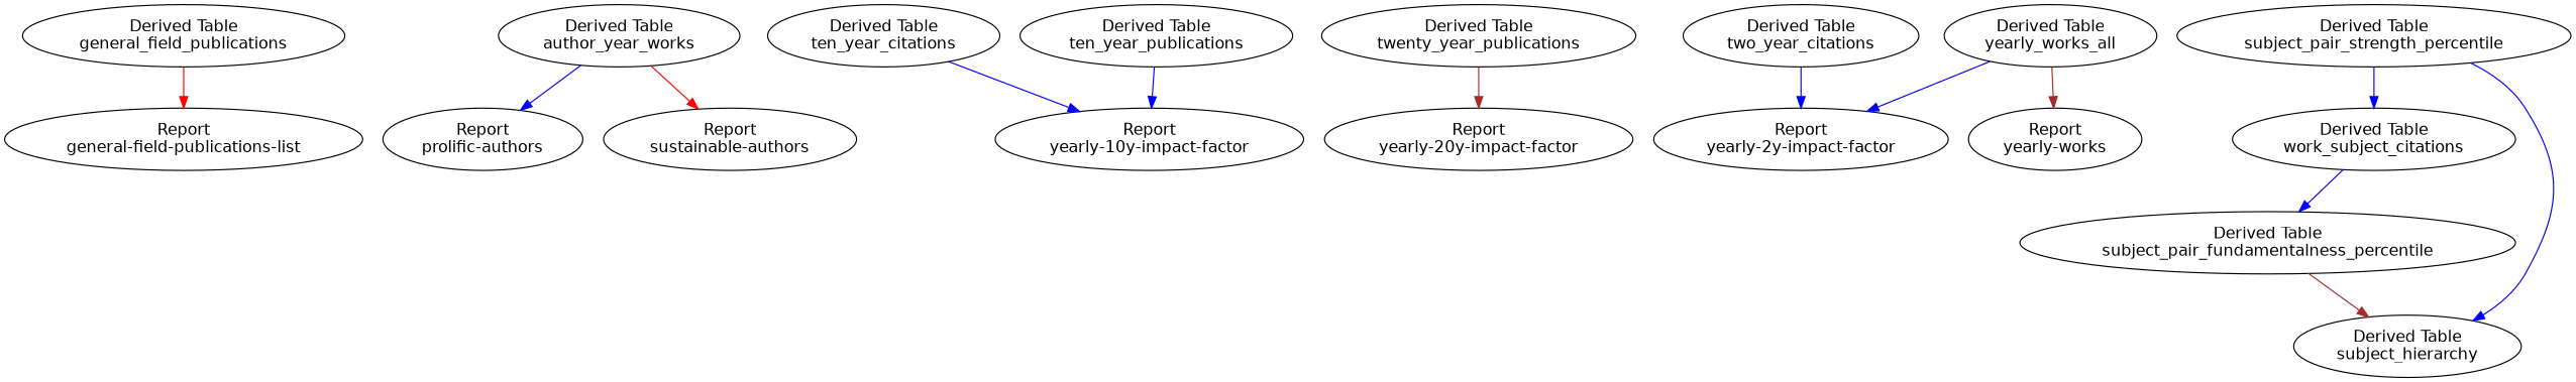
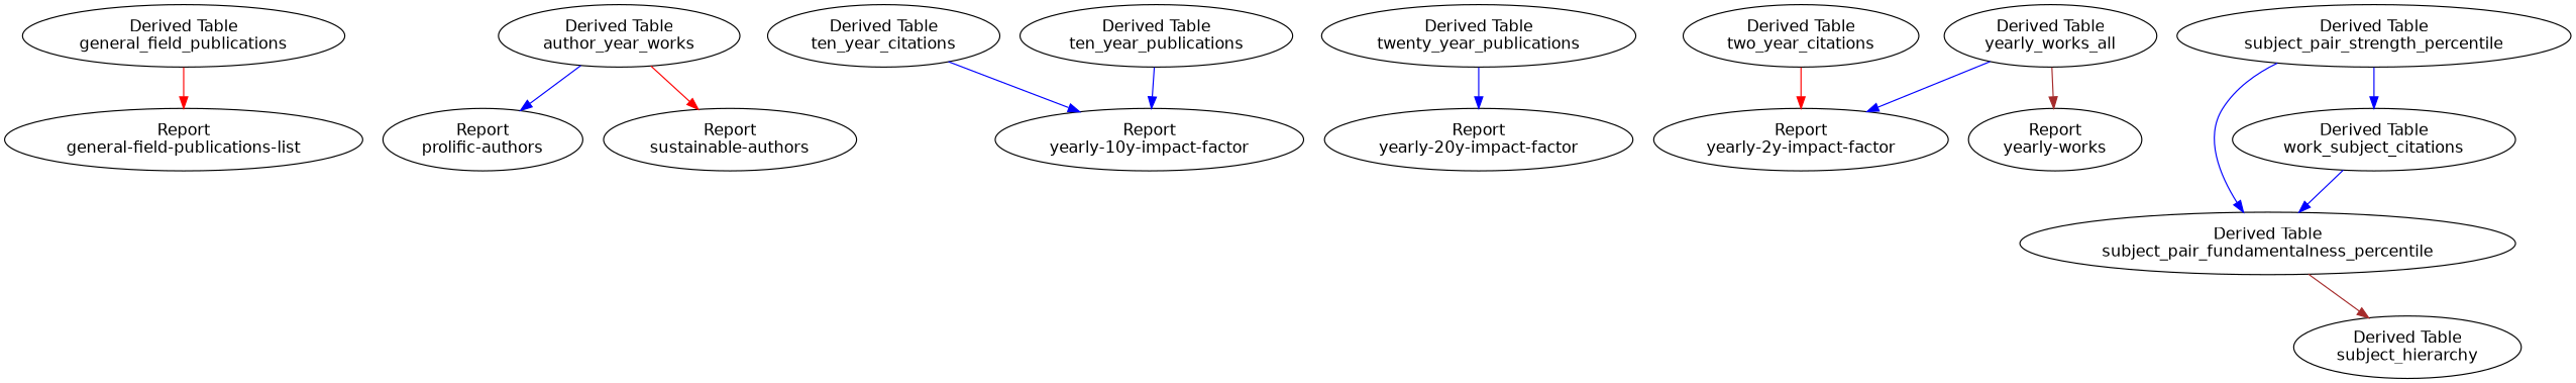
  digraph {
    fontname="DejaVu Sans"
    node [fontname="DejaVu Sans"]
    edge [color=blue fontname="DejaVu Sans"]
    "Derived Table\ngeneral_field_publications"
    "Report\ngeneral-field-publications-list"
    "Derived Table\nauthor_year_works"
    "Report\nprolific-authors"
    "Report\nsustainable-authors"
    "Derived Table\nten_year_citations"
    "Report\nyearly-10y-impact-factor"
    "Derived Table\nten_year_publications"
    "Derived Table\ntwenty_year_publications"
    "Report\nyearly-20y-impact-factor"
    "Derived Table\ntwo_year_citations"
    "Report\nyearly-2y-impact-factor"
    "Derived Table\nyearly_works_all"
    "Report\nyearly-works"
    "Derived Table\nsubject_pair_fundamentalness_percentile"
    "Derived Table\nsubject_hierarchy"
    "Derived Table\nsubject_pair_strength_percentile"
    "Derived Table\nwork_subject_citations"
    "Derived Table\ngeneral_field_publications" -> "Report\ngeneral-field-publications-list" [color=red]
    "Derived Table\nauthor_year_works" -> "Report\nprolific-authors"
    "Derived Table\nauthor_year_works" -> "Report\nsustainable-authors" [color=red]
    "Derived Table\nten_year_citations" -> "Report\nyearly-10y-impact-factor"
    "Derived Table\nten_year_publications" -> "Report\nyearly-10y-impact-factor"
-   "Derived Table\ntwenty_year_publications" -> "Report\nyearly-20y-impact-factor" [color=brown]
-   "Derived Table\ntwo_year_citations" -> "Report\nyearly-2y-impact-factor"
+   "Derived Table\ntwenty_year_publications" -> "Report\nyearly-20y-impact-factor"
+   "Derived Table\ntwo_year_citations" -> "Report\nyearly-2y-impact-factor" [color=red]
    "Derived Table\nyearly_works_all" -> "Report\nyearly-2y-impact-factor"
    "Derived Table\nyearly_works_all" -> "Report\nyearly-works" [color=brown]
    "Derived Table\nsubject_pair_fundamentalness_percentile" -> "Derived Table\nsubject_hierarchy" [color=brown]
-   "Derived Table\nsubject_pair_strength_percentile" -> "Derived Table\nsubject_hierarchy"
+   "Derived Table\nsubject_pair_strength_percentile" -> "Derived Table\nsubject_pair_fundamentalness_percentile"
    "Derived Table\nsubject_pair_strength_percentile" -> "Derived Table\nwork_subject_citations"
    "Derived Table\nwork_subject_citations" -> "Derived Table\nsubject_pair_fundamentalness_percentile"
  }
